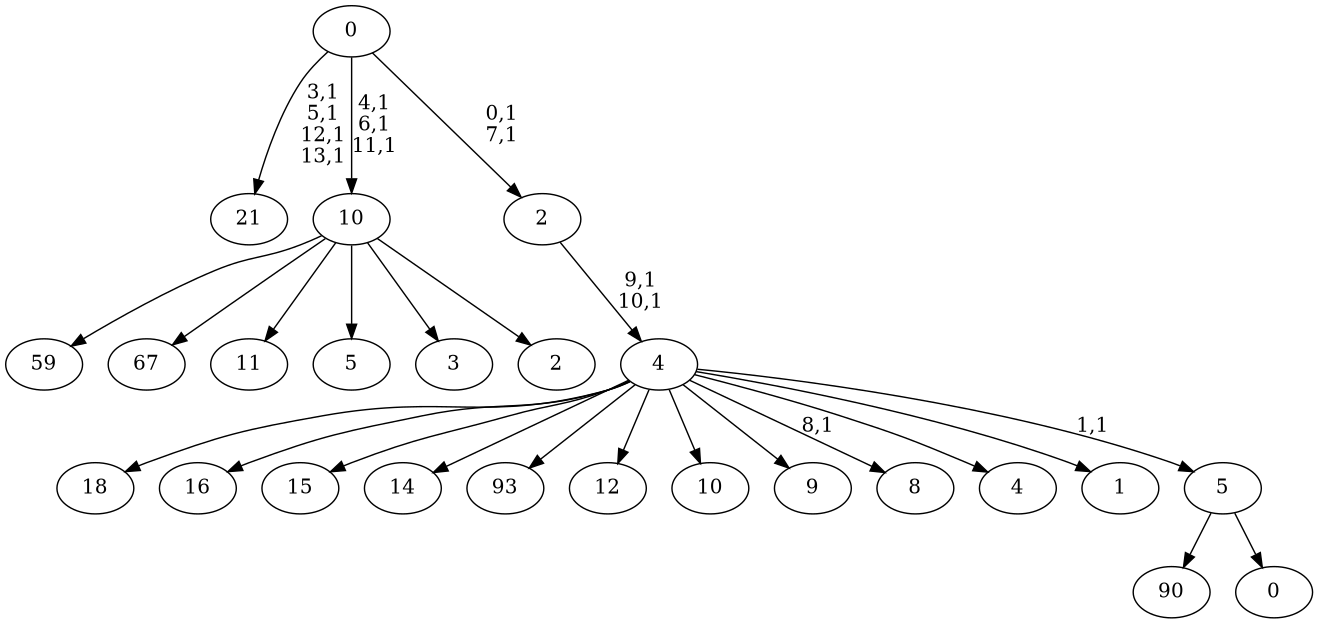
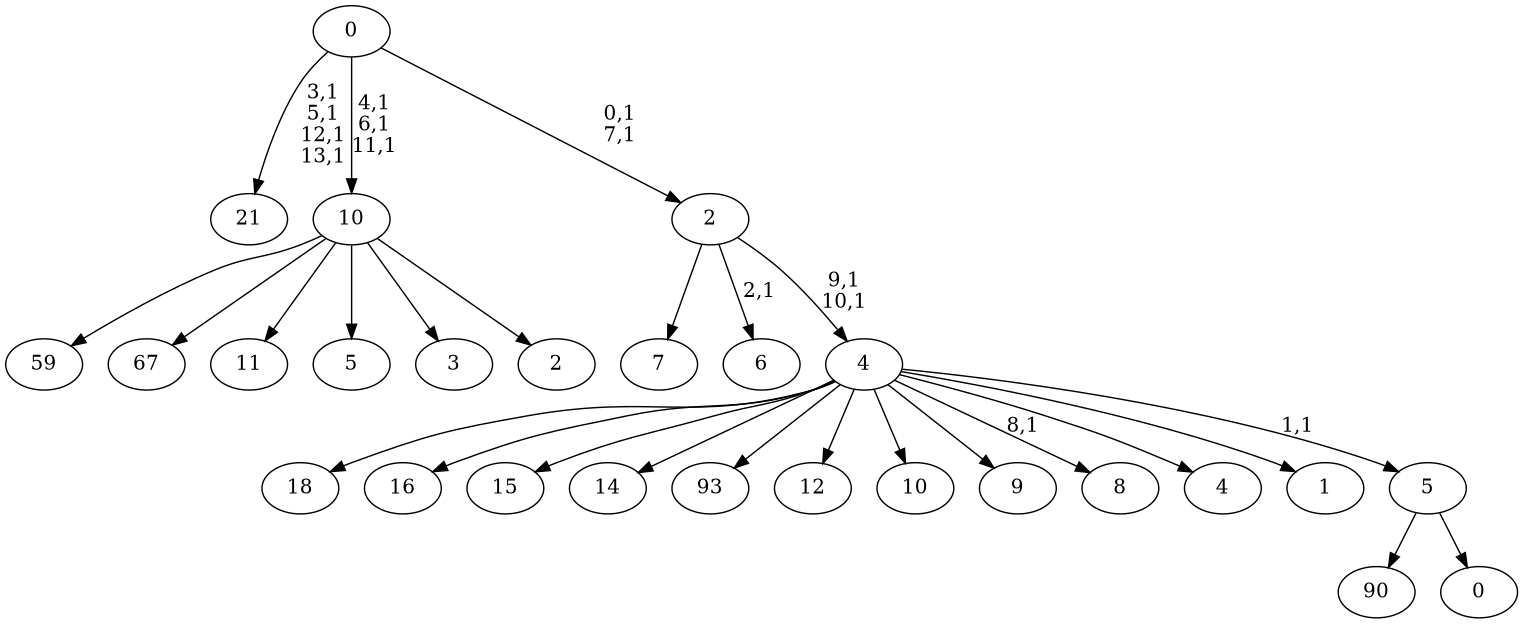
  digraph {
    n1 [label=21]
    n2 [label=90]
    n3 [label=59]
    n4 [label=18]
    n5 [label=67]
    n6 [label=16]
    n7 [label=15]
    n8 [label=14]
    n9 [label=93]
    n10 [label=12]
    n11 [label=11]
    n12 [label=10]
    n13 [label=9]
    n14 [label=8]
+   n15 [label=7]
+   n16 [label=6]
    n17 [label=5]
    n18 [label=4]
    n19 [label=3]
    n20 [label=2]
    10
    n22 [label=1]
    n23 [label=0]
    5
    4
    2
    0
    10 -> n3
    10 -> n5
    10 -> n11
    10 -> n17
    10 -> n19
    10 -> n20
    5 -> n2
    5 -> n23
    4 -> n4
    4 -> n6
    4 -> n7
    4 -> n8
    4 -> n9
    4 -> n10
    4 -> n12
    4 -> n13
    4 -> n14 [label="8,1"]
    4 -> n18
    4 -> n22
    4 -> 5 [label="1,1"]
+   2 -> n15
+   2 -> n16 [label="2,1"]
    2 -> 4 [label="9,1\n10,1"]
    0 -> n1 [label="3,1\n5,1\n12,1\n13,1"]
    0 -> 10 [label="4,1\n6,1\n11,1"]
    0 -> 2 [label="0,1\n7,1"]
  }
